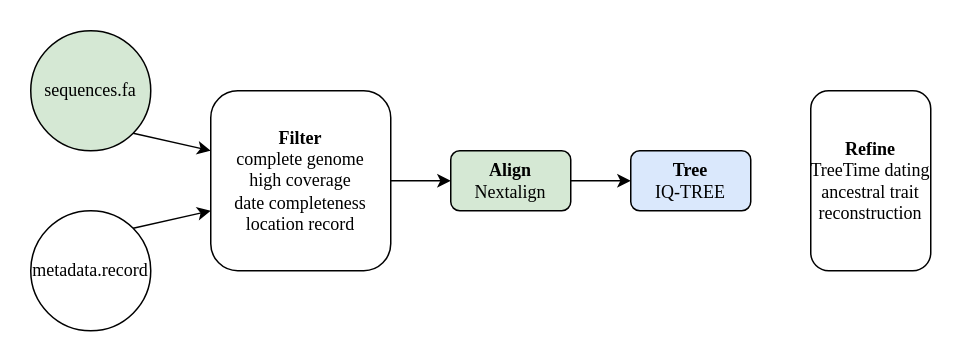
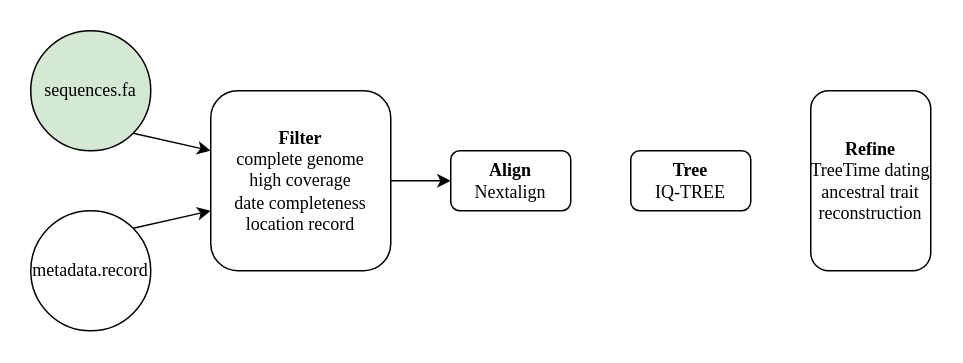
  <mxCell id="0" />
  <mxCell id="1" parent="0" />
  <mxCell id="2" value="&lt;font face=&quot;Times New Roman&quot;&gt;&lt;b&gt;Filter&lt;/b&gt;&lt;br&gt;complete genome&lt;br&gt;high coverage&lt;br&gt;date completeness&lt;br&gt;location record&lt;/font&gt;" style="rounded=1;whiteSpace=wrap;html=1;fontSize=12;glass=0;strokeWidth=1;shadow=0;" parent="1" vertex="1"><mxGeometry x="140" y="60" width="120" height="120" as="geometry" /></mxCell>
  <mxCell id="3" value="&lt;font face=&quot;Times New Roman&quot;&gt;sequences.fa&lt;/font&gt;" style="ellipse;whiteSpace=wrap;html=1;aspect=fixed;fillColor=#d5e8d4;" vertex="1" parent="1"><mxGeometry y="20" width="80" height="80" as="geometry" x="20" /></mxCell>
  <mxCell id="4" value="&lt;font face=&quot;Times New Roman&quot;&gt;metadata.record&lt;/font&gt;" style="ellipse;whiteSpace=wrap;html=1;aspect=fixed;" vertex="1" parent="1"><mxGeometry y="140" width="80" height="80" as="geometry" x="20" /></mxCell>
  <mxCell id="5" value="" style="endArrow=classic;html=1;rounded=0;exitX=1;exitY=1;exitDx=0;exitDy=0;" edge="1" parent="1" source="3"><mxGeometry width="50" height="50" relative="1" as="geometry"><mxPoint x="50" y="70" as="sourcePoint" /><mxPoint x="140" y="100" as="targetPoint" /></mxGeometry></mxCell>
  <mxCell id="6" value="" style="endArrow=classic;html=1;rounded=0;exitX=1;exitY=0;exitDx=0;exitDy=0;" edge="1" parent="1" source="4"><mxGeometry width="50" height="50" relative="1" as="geometry"><mxPoint x="50" y="70" as="sourcePoint" /><mxPoint x="140" y="140" as="targetPoint" /></mxGeometry></mxCell>
  <mxCell id="7" value="" style="endArrow=classic;html=1;rounded=0;exitX=1;exitY=0.5;exitDx=0;exitDy=0;" edge="1" parent="1" source="2"><mxGeometry width="50" height="50" relative="1" as="geometry"><mxPoint x="370" y="110" as="sourcePoint" /><mxPoint x="300" y="120" as="targetPoint" /></mxGeometry></mxCell>
- <mxCell id="8" value="&lt;font face=&quot;Times New Roman&quot;&gt;&lt;b&gt;Align&lt;/b&gt;&lt;br&gt;Nextalign&lt;br&gt;&lt;/font&gt;" style="rounded=1;whiteSpace=wrap;html=1;fontSize=12;glass=0;strokeWidth=1;shadow=0;fillColor=#d5e8d4;" vertex="1" parent="1"><mxGeometry x="300" y="100" width="80" height="40" as="geometry" /></mxCell>
- <mxCell id="9" value="&lt;font face=&quot;Times New Roman&quot;&gt;&lt;b&gt;Tree&lt;/b&gt;&lt;br&gt;IQ-TREE&lt;br&gt;&lt;/font&gt;" style="rounded=1;whiteSpace=wrap;html=1;fontSize=12;glass=0;strokeWidth=1;shadow=0;fillColor=#dae8fc;" vertex="1" parent="1"><mxGeometry x="420" y="100" width="80" height="40" as="geometry" /></mxCell>
- <mxCell id="10" value="" style="endArrow=classic;html=1;rounded=0;fontFamily=Times New Roman;exitX=1;exitY=0.5;exitDx=0;exitDy=0;entryX=0;entryY=0.5;entryDx=0;entryDy=0;" edge="1" parent="1" source="8" target="9"><mxGeometry width="50" height="50" relative="1" as="geometry"><mxPoint x="410" y="230" as="sourcePoint" /><mxPoint x="460" y="180" as="targetPoint" /></mxGeometry></mxCell>
+ <mxCell id="8" value="&lt;font face=&quot;Times New Roman&quot;&gt;&lt;b&gt;Align&lt;/b&gt;&lt;br&gt;Nextalign&lt;br&gt;&lt;/font&gt;" style="rounded=1;whiteSpace=wrap;html=1;fontSize=12;glass=0;strokeWidth=1;shadow=0;" vertex="1" parent="1"><mxGeometry x="300" y="100" width="80" height="40" as="geometry" /></mxCell>
+ <mxCell id="9" value="&lt;font face=&quot;Times New Roman&quot;&gt;&lt;b&gt;Tree&lt;/b&gt;&lt;br&gt;IQ-TREE&lt;br&gt;&lt;/font&gt;" style="rounded=1;whiteSpace=wrap;html=1;fontSize=12;glass=0;strokeWidth=1;shadow=0;" vertex="1" parent="1"><mxGeometry x="420" y="100" width="80" height="40" as="geometry" /></mxCell>
  <mxCell id="11" value="&lt;font face=&quot;Times New Roman&quot;&gt;&lt;b&gt;Refine&lt;/b&gt;&lt;br&gt;TreeTime&amp;nbsp;dating&lt;br&gt;ancestral trait reconstruction&lt;br&gt;&lt;/font&gt;" style="rounded=1;whiteSpace=wrap;html=1;fontSize=12;glass=0;strokeWidth=1;shadow=0;" vertex="1" parent="1"><mxGeometry x="540" y="60" width="80" height="120" as="geometry" /></mxCell>
